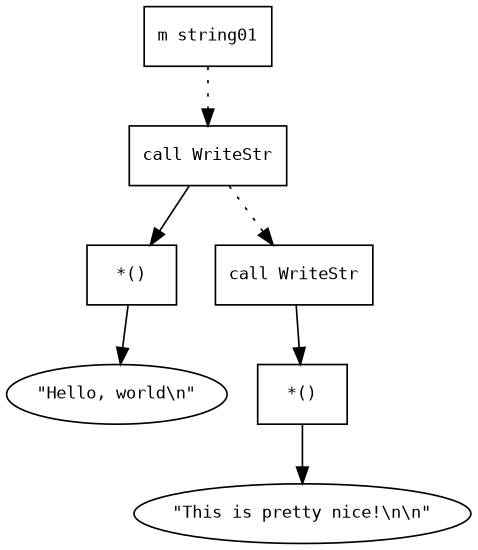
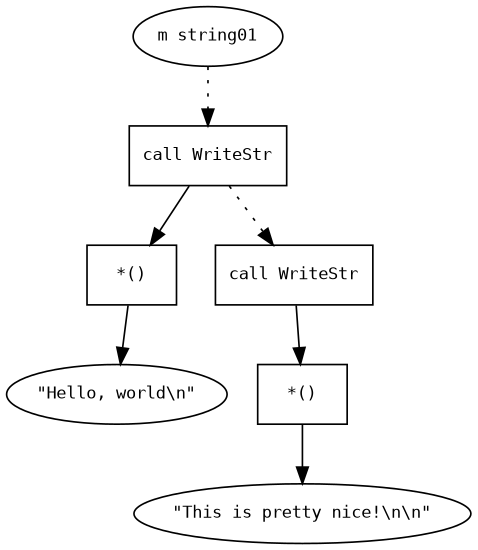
  digraph {
    fontname="DejaVu Sans Mono"
    fontsize=10
    node [fontname="DejaVu Sans Mono" fontsize=10 shape=box]
    edge [fontname="DejaVu Sans Mono" fontsize=10]
-   n1 [label="m string01"]
+   n1 [label="m string01" shape=ellipse]
    n2 [label="call WriteStr"]
    n3 [label="*()"]
    n4 [label="call WriteStr"]
    n5 [label="\"Hello, world\\n\"" shape=ellipse]
    n6 [label="*()"]
    n7 [label="\"This is pretty nice!\\n\\n\"" shape=ellipse]
    n1 -> n2 [style=dotted]
    n2 -> n3
    n2 -> n4 [style=dotted]
    n3 -> n5
    n4 -> n6
    n6 -> n7
  }
